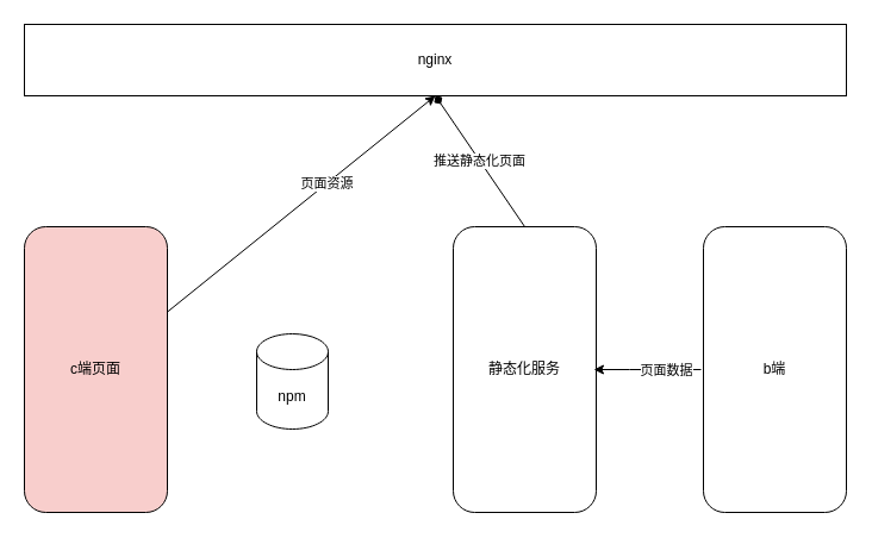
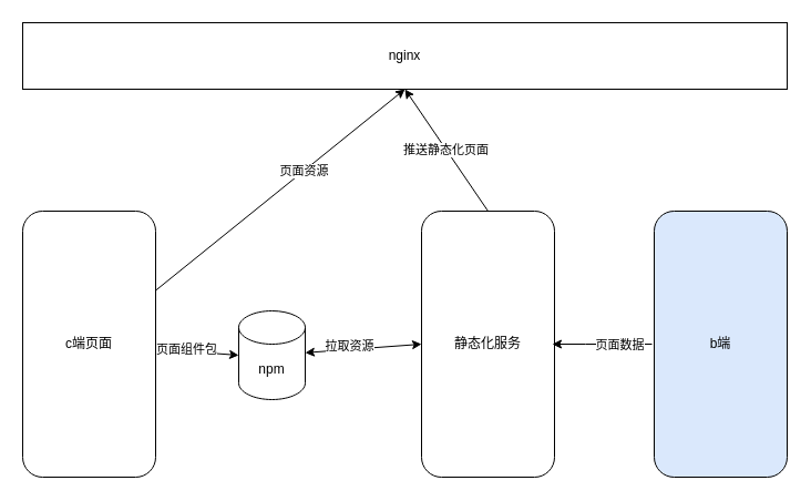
  <mxCell id="0" />
  <mxCell id="1" parent="0" />
- <mxCell id="2" value="c端页面" style="rounded=1;whiteSpace=wrap;html=1;fillColor=#f8cecc;" vertex="1" parent="1"><mxGeometry x="20" y="190" width="120" height="240" as="geometry" /></mxCell>
+ <mxCell id="2" value="c端页面" style="rounded=1;whiteSpace=wrap;html=1;" vertex="1" parent="1"><mxGeometry x="20" y="190" width="120" height="240" as="geometry" /></mxCell>
  <mxCell id="3" value="npm" style="shape=cylinder3;whiteSpace=wrap;html=1;boundedLbl=1;backgroundOutline=1;size=15;" vertex="1" parent="1"><mxGeometry x="215" y="280" width="60" height="80" as="geometry" /></mxCell>
  <mxCell id="4" value="静态化服务" style="rounded=1;whiteSpace=wrap;html=1;" vertex="1" parent="1"><mxGeometry x="380" y="190" width="120" height="240" as="geometry" /></mxCell>
  <mxCell id="5" style="edgeStyle=orthogonalEdgeStyle;rounded=0;orthogonalLoop=1;jettySize=auto;html=1;exitX=0;exitY=0.5;exitDx=0;exitDy=0;entryX=1;entryY=0.5;entryDx=0;entryDy=0;" edge="1" parent="1"><mxGeometry relative="1" as="geometry"><mxPoint x="588" y="310" as="sourcePoint" /><mxPoint x="498" y="310" as="targetPoint" /><Array as="points"><mxPoint x="528" y="310" /><mxPoint x="528" y="310" /></Array></mxGeometry></mxCell>
  <mxCell id="6" value="页面数据" style="edgeLabel;html=1;align=center;verticalAlign=middle;resizable=0;points=[];" vertex="1" connectable="0" parent="5"><mxGeometry x="-0.222" y="4" relative="1" as="geometry"><mxPoint x="5" y="-4" as="offset" /></mxGeometry></mxCell>
- <mxCell id="7" value="b端" style="rounded=1;whiteSpace=wrap;html=1;" vertex="1" parent="1"><mxGeometry x="590" y="190" width="120" height="240" as="geometry" /></mxCell>
+ <mxCell id="7" value="b端" style="rounded=1;whiteSpace=wrap;html=1;fillColor=#dae8fc;" vertex="1" parent="1"><mxGeometry x="590" y="190" width="120" height="240" as="geometry" /></mxCell>
  <mxCell id="8" value="nginx" style="whiteSpace=wrap;html=1;rounded=0;" vertex="1" parent="1"><mxGeometry x="20" y="20" width="690" height="60" as="geometry" /></mxCell>
  <mxCell id="9" value="" style="endArrow=classic;html=1;entryX=0.5;entryY=1;entryDx=0;entryDy=0;" edge="1" parent="1" source="2" target="8"><mxGeometry width="50" height="50" relative="1" as="geometry"><mxPoint x="130" y="180" as="sourcePoint" /><mxPoint x="180" y="130" as="targetPoint" /></mxGeometry></mxCell>
  <mxCell id="10" value="页面资源" style="edgeLabel;html=1;align=center;verticalAlign=middle;resizable=0;points=[];" vertex="1" connectable="0" parent="9"><mxGeometry x="0.181" relative="1" as="geometry"><mxPoint y="-1" as="offset" /></mxGeometry></mxCell>
- <mxCell id="15" value="推送静态化页面" style="endArrow=diamond;html=1;entryX=0.5;entryY=1;entryDx=0;entryDy=0;exitX=0.5;exitY=0;exitDx=0;exitDy=0;" edge="1" parent="1" source="4" target="8"><mxGeometry width="50" height="50" relative="1" as="geometry"><mxPoint x="400" y="220" as="sourcePoint" /><mxPoint x="450" y="170" as="targetPoint" /></mxGeometry></mxCell>
+ <mxCell id="11" value="" style="endArrow=classic;html=1;entryX=0;entryY=0.5;entryDx=0;entryDy=0;entryPerimeter=0;" edge="1" parent="1" source="2" target="3"><mxGeometry width="50" height="50" relative="1" as="geometry"><mxPoint x="140" y="360" as="sourcePoint" /><mxPoint x="210.711" y="310" as="targetPoint" /></mxGeometry></mxCell>
+ <mxCell id="12" value="页面组件包" style="edgeLabel;html=1;align=center;verticalAlign=middle;resizable=0;points=[];" vertex="1" connectable="0" parent="11"><mxGeometry x="-0.293" y="2" relative="1" as="geometry"><mxPoint as="offset" /></mxGeometry></mxCell>
+ <mxCell id="13" value="" style="endArrow=classic;startArrow=classic;html=1;entryX=0;entryY=0.5;entryDx=0;entryDy=0;" edge="1" parent="1" source="3" target="4"><mxGeometry width="50" height="50" relative="1" as="geometry"><mxPoint x="280" y="350" as="sourcePoint" /><mxPoint x="330" y="300" as="targetPoint" /></mxGeometry></mxCell>
+ <mxCell id="14" value="拉取资源" style="edgeLabel;html=1;align=center;verticalAlign=middle;resizable=0;points=[];" vertex="1" connectable="0" parent="13"><mxGeometry x="-0.244" y="3" relative="1" as="geometry"><mxPoint as="offset" /></mxGeometry></mxCell>
+ <mxCell id="15" value="推送静态化页面" style="endArrow=classic;html=1;entryX=0.5;entryY=1;entryDx=0;entryDy=0;exitX=0.5;exitY=0;exitDx=0;exitDy=0;" edge="1" parent="1" source="4" target="8"><mxGeometry width="50" height="50" relative="1" as="geometry"><mxPoint x="400" y="220" as="sourcePoint" /><mxPoint x="450" y="170" as="targetPoint" /></mxGeometry></mxCell>
